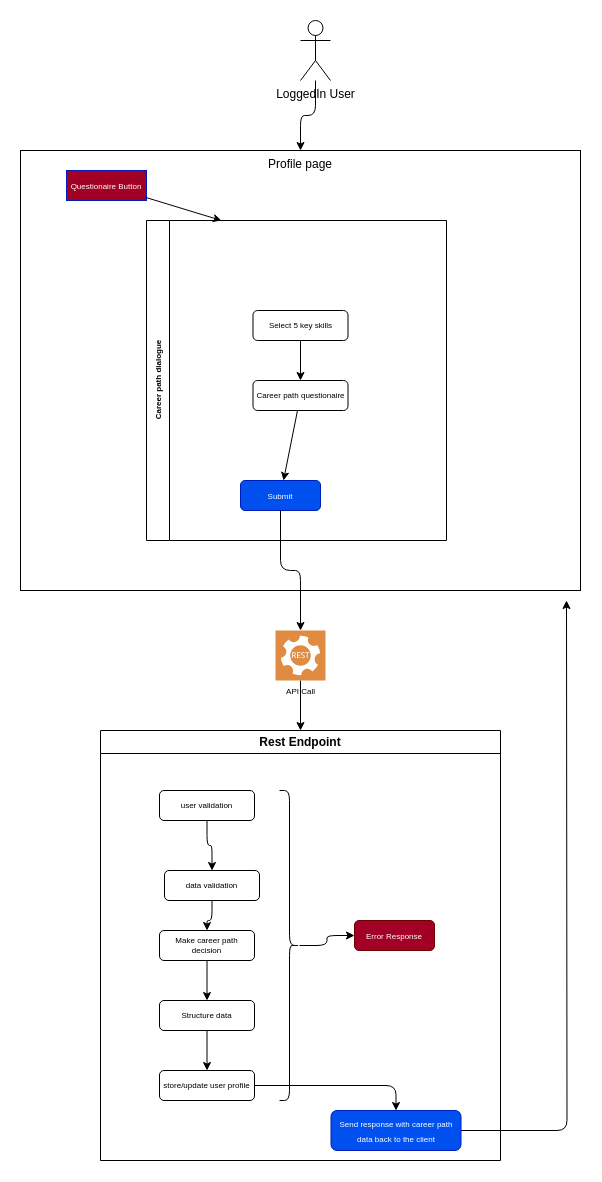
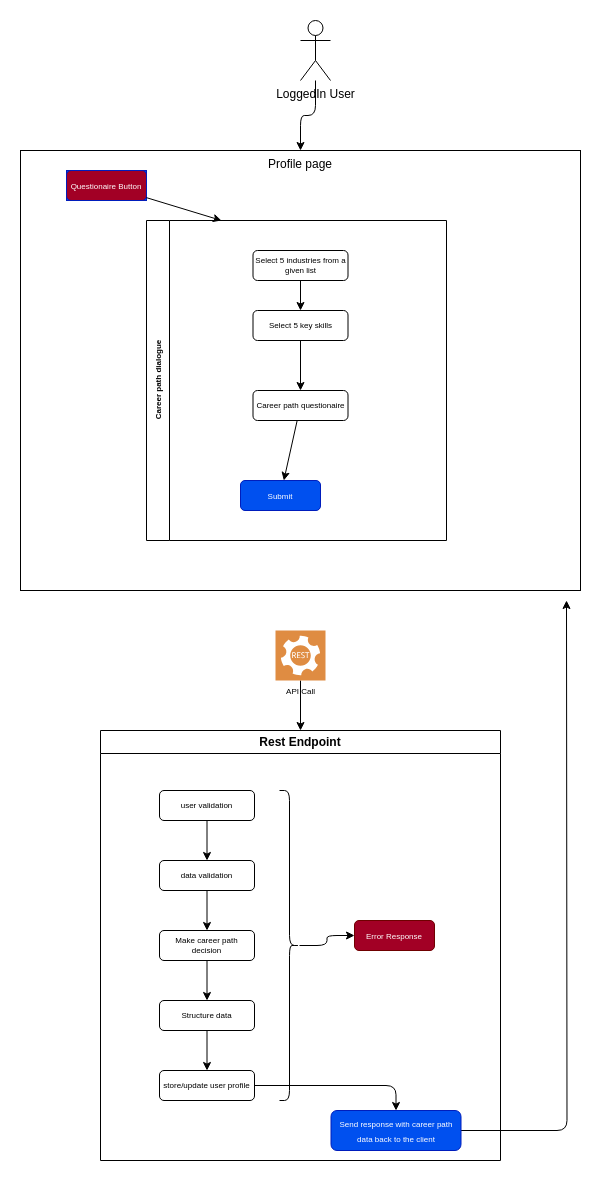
  <mxCell id="0" />
  <mxCell id="1" parent="0" />
  <mxCell id="2" value="" style="edgeStyle=orthogonalEdgeStyle;rounded=1;orthogonalLoop=1;jettySize=auto;html=1;" edge="1" parent="1" source="3" target="34"><mxGeometry relative="1" as="geometry" /></mxCell>
  <mxCell id="3" value="LoggedIn User" style="shape=umlActor;verticalLabelPosition=bottom;verticalAlign=top;html=1;outlineConnect=0;" parent="1" vertex="1"><mxGeometry x="300" y="20" width="30" height="60" as="geometry" /></mxCell>
  <mxCell id="4" style="edgeStyle=orthogonalEdgeStyle;rounded=1;orthogonalLoop=1;jettySize=auto;html=1;entryX=0.5;entryY=0;entryDx=0;entryDy=0;" edge="1" parent="1" source="5" target="7"><mxGeometry relative="1" as="geometry" /></mxCell>
  <mxCell id="5" value="API Call" style="sketch=0;pointerEvents=1;shadow=0;dashed=0;html=1;strokeColor=none;fillColor=#DF8C42;labelPosition=center;verticalLabelPosition=bottom;verticalAlign=top;align=center;outlineConnect=0;shape=mxgraph.veeam2.restful_api;fontSize=8;" parent="1" vertex="1"><mxGeometry x="275" y="630" width="50" height="50" as="geometry" /></mxCell>
  <mxCell id="6" value="" style="group" vertex="1" connectable="0" parent="1"><mxGeometry x="100" y="730" width="400" height="430" as="geometry" /></mxCell>
  <mxCell id="7" value="Rest Endpoint" style="swimlane;whiteSpace=wrap;html=1;rounded=0;" vertex="1" parent="6"><mxGeometry width="400" height="430" as="geometry" /></mxCell>
  <mxCell id="8" value="" style="group" vertex="1" connectable="0" parent="6"><mxGeometry x="59" y="60" width="301.5" height="360" as="geometry" /></mxCell>
  <mxCell id="9" value="&lt;font style=&quot;font-size: 8px;&quot;&gt;Error Response&lt;/font&gt;" style="rounded=1;whiteSpace=wrap;html=1;fillColor=#a20025;fontColor=#ffffff;strokeColor=#6F0000;" vertex="1" parent="8"><mxGeometry x="195" y="130" width="80" height="30" as="geometry" /></mxCell>
  <mxCell id="10" value="Make career path decision" style="rounded=1;whiteSpace=wrap;html=1;fontSize=8;fillColor=none;" vertex="1" parent="8"><mxGeometry y="140" width="95" height="30" as="geometry" /></mxCell>
  <mxCell id="11" value="user validation" style="rounded=1;whiteSpace=wrap;html=1;fontSize=8;fillColor=none;" vertex="1" parent="8"><mxGeometry width="95" height="30" as="geometry" /></mxCell>
  <mxCell id="12" value="Structure data" style="rounded=1;whiteSpace=wrap;html=1;fontSize=8;fillColor=none;" vertex="1" parent="8"><mxGeometry y="210" width="95" height="30" as="geometry" /></mxCell>
  <mxCell id="13" value="" style="edgeStyle=orthogonalEdgeStyle;rounded=1;orthogonalLoop=1;jettySize=auto;html=1;" edge="1" parent="8" source="10" target="12"><mxGeometry relative="1" as="geometry" /></mxCell>
  <mxCell id="14" value="store/update user profile" style="rounded=1;whiteSpace=wrap;html=1;fontSize=8;fillColor=none;" vertex="1" parent="8"><mxGeometry y="280" width="95" height="30" as="geometry" /></mxCell>
  <mxCell id="15" value="" style="edgeStyle=orthogonalEdgeStyle;rounded=1;orthogonalLoop=1;jettySize=auto;html=1;" edge="1" parent="8" source="12" target="14"><mxGeometry relative="1" as="geometry" /></mxCell>
  <mxCell id="16" value="" style="edgeStyle=orthogonalEdgeStyle;rounded=1;orthogonalLoop=1;jettySize=auto;html=1;" edge="1" parent="8" source="17" target="10"><mxGeometry relative="1" as="geometry" /></mxCell>
- <mxCell id="17" value="data validation&lt;br&gt;" style="rounded=1;whiteSpace=wrap;html=1;fontSize=8;fillColor=none;" vertex="1" parent="8"><mxGeometry x="5" y="80" width="95" height="30" as="geometry" /></mxCell>
+ <mxCell id="17" value="data validation&lt;br&gt;" style="rounded=1;whiteSpace=wrap;html=1;fontSize=8;fillColor=none;" vertex="1" parent="8"><mxGeometry y="70" width="95" height="30" as="geometry" /></mxCell>
  <mxCell id="18" style="edgeStyle=orthogonalEdgeStyle;rounded=1;orthogonalLoop=1;jettySize=auto;html=1;entryX=0.5;entryY=0;entryDx=0;entryDy=0;" edge="1" parent="8" source="11" target="17"><mxGeometry relative="1" as="geometry" /></mxCell>
  <mxCell id="19" style="edgeStyle=orthogonalEdgeStyle;rounded=1;orthogonalLoop=1;jettySize=auto;html=1;" edge="1" parent="8" source="20"><mxGeometry relative="1" as="geometry"><mxPoint x="407" y="-190" as="targetPoint" /></mxGeometry></mxCell>
  <mxCell id="20" value="&lt;font style=&quot;font-size: 8px;&quot;&gt;Send response with career path data back to the client&lt;/font&gt;" style="rounded=1;whiteSpace=wrap;html=1;fillColor=#0050ef;fontColor=#ffffff;strokeColor=#001DBC;" vertex="1" parent="8"><mxGeometry x="171.5" y="320" width="130" height="40" as="geometry" /></mxCell>
  <mxCell id="21" style="edgeStyle=orthogonalEdgeStyle;rounded=1;orthogonalLoop=1;jettySize=auto;html=1;" edge="1" parent="8" source="14" target="20"><mxGeometry relative="1" as="geometry" /></mxCell>
  <mxCell id="22" value="" style="edgeStyle=orthogonalEdgeStyle;rounded=1;orthogonalLoop=1;jettySize=auto;html=1;" edge="1" parent="8" source="23" target="9"><mxGeometry relative="1" as="geometry" /></mxCell>
  <mxCell id="23" value="" style="shape=curlyBracket;whiteSpace=wrap;html=1;rounded=1;flipH=1;labelPosition=right;verticalLabelPosition=middle;align=left;verticalAlign=middle;" vertex="1" parent="8"><mxGeometry x="120" width="20" height="310" as="geometry" /></mxCell>
  <mxCell id="24" value="" style="group" vertex="1" connectable="0" parent="1"><mxGeometry x="146" y="220" width="434" height="370" as="geometry" /></mxCell>
+ <mxCell id="25" value="Select 5 industries from a given list" style="rounded=1;whiteSpace=wrap;html=1;fontSize=8;fillColor=none;" parent="24" vertex="1"><mxGeometry x="106.5" y="30" width="95" height="30" as="geometry" /></mxCell>
  <mxCell id="26" value="Career path dialogue&lt;br&gt;" style="swimlane;horizontal=0;whiteSpace=wrap;html=1;fontSize=8;fillColor=none;container=0;" parent="24" vertex="1"><mxGeometry width="300" height="320" as="geometry" /></mxCell>
+ <mxCell id="27" value="" style="edgeStyle=none;html=1;fontSize=8;entryX=0.5;entryY=0;entryDx=0;entryDy=0;" parent="24" source="25" target="31" edge="1"><mxGeometry relative="1" as="geometry" /></mxCell>
  <mxCell id="28" value="" style="edgeStyle=none;html=1;fontSize=8;" parent="24" source="29" target="30" edge="1"><mxGeometry relative="1" as="geometry" /></mxCell>
- <mxCell id="29" value="Career path questionaire" style="rounded=1;whiteSpace=wrap;html=1;fontSize=8;fillColor=none;" parent="24" vertex="1"><mxGeometry x="106.5" y="160" width="95" height="30" as="geometry" /></mxCell>
+ <mxCell id="29" value="Career path questionaire" style="rounded=1;whiteSpace=wrap;html=1;fontSize=8;fillColor=none;" parent="24" vertex="1"><mxGeometry x="106.5" y="170" width="95" height="30" as="geometry" /></mxCell>
  <mxCell id="30" value="&lt;font style=&quot;font-size: 8px;&quot;&gt;Submit&lt;/font&gt;" style="rounded=1;whiteSpace=wrap;html=1;fillColor=#0050ef;fontColor=#ffffff;strokeColor=#001DBC;" parent="24" vertex="1"><mxGeometry x="94" y="260" width="80" height="30" as="geometry" /></mxCell>
  <mxCell id="31" value="Select 5 key skills" style="rounded=1;whiteSpace=wrap;html=1;fontSize=8;fillColor=none;" parent="24" vertex="1"><mxGeometry x="106.5" y="90" width="95" height="30" as="geometry" /></mxCell>
  <mxCell id="32" value="" style="edgeStyle=none;html=1;fontSize=8;entryX=0.5;entryY=0;entryDx=0;entryDy=0;" parent="24" source="31" target="29" edge="1"><mxGeometry relative="1" as="geometry" /></mxCell>
  <mxCell id="33" style="edgeStyle=orthogonalEdgeStyle;rounded=1;orthogonalLoop=1;jettySize=auto;html=1;exitX=0.5;exitY=1;exitDx=0;exitDy=0;" edge="1" parent="24" source="30" target="30"><mxGeometry relative="1" as="geometry" /></mxCell>
  <mxCell id="34" value="Profile page" style="whiteSpace=wrap;html=1;verticalAlign=top;fillColor=none;" parent="24" vertex="1"><mxGeometry x="-126" y="-70" width="560" height="440" as="geometry" /></mxCell>
  <mxCell id="35" value="" style="group;fillColor=#0050ef;strokeColor=#001DBC;fontColor=#ffffff;" vertex="1" connectable="0" parent="1"><mxGeometry x="66" y="170" width="80" height="30" as="geometry" /></mxCell>
  <mxCell id="36" value="&lt;font style=&quot;font-size: 8px;&quot;&gt;Questionaire Button&lt;/font&gt;" style="rounded=1;whiteSpace=wrap;html=1;fillColor=#a20025;fontColor=#ffffff;strokeColor=#001DBC;" parent="35" vertex="1"><mxGeometry width="80" height="30" as="geometry" /></mxCell>
  <mxCell id="37" value="" style="edgeStyle=none;html=1;fontSize=8;entryX=0.25;entryY=0;entryDx=0;entryDy=0;" parent="1" source="36" target="26" edge="1"><mxGeometry relative="1" as="geometry"><mxPoint x="66" y="50" as="targetPoint" /></mxGeometry></mxCell>
- <mxCell id="38" value="" style="edgeStyle=orthogonalEdgeStyle;rounded=1;orthogonalLoop=1;jettySize=auto;html=1;" edge="1" parent="1" source="30" target="5"><mxGeometry relative="1" as="geometry" /></mxCell>
